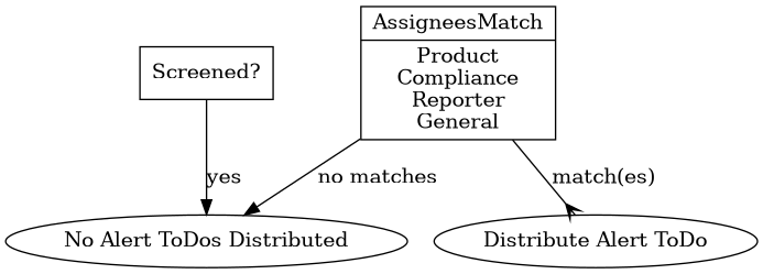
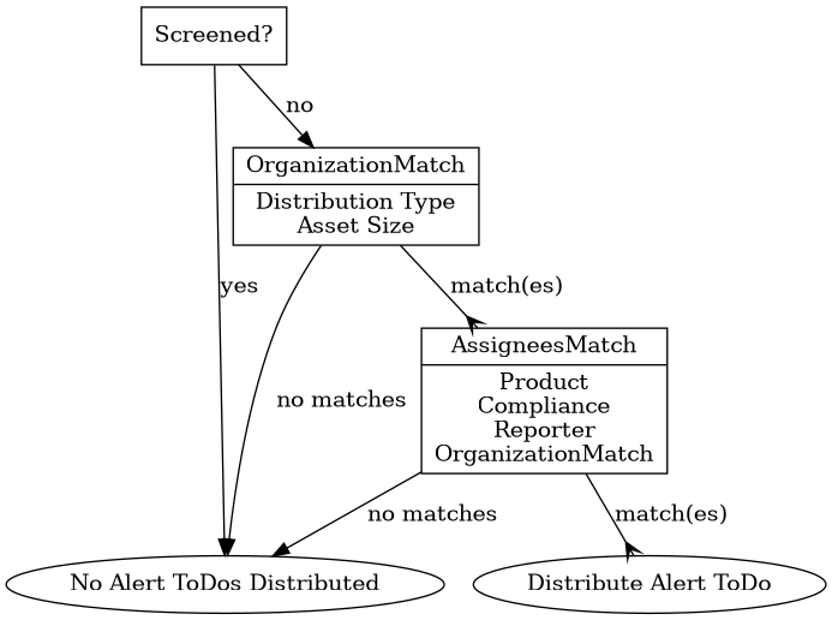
  digraph {
    node [shape=record]
    n1 [label="No Alert ToDos Distributed" shape=""]
    n2 [label="Distribute Alert ToDo" shape=""]
    "Screened?"
-   n5 [label="{AssigneesMatch|Product\nCompliance\nReporter\nGeneral}"]
+   n4 [label="{OrganizationMatch|Distribution Type\nAsset Size}"]
+   n5 [label="{AssigneesMatch|Product\nCompliance\nReporter\nOrganizationMatch}"]
    "Screened?" -> n1 [label=yes]
+   "Screened?" -> n4 [label=no]
+   n4 -> n1 [label="no matches"]
+   n4 -> n5 [arrowhead=crow label="match(es)"]
    n5 -> n1 [label="no matches"]
    n5 -> n2 [arrowhead=crow label="match(es)"]
  }
